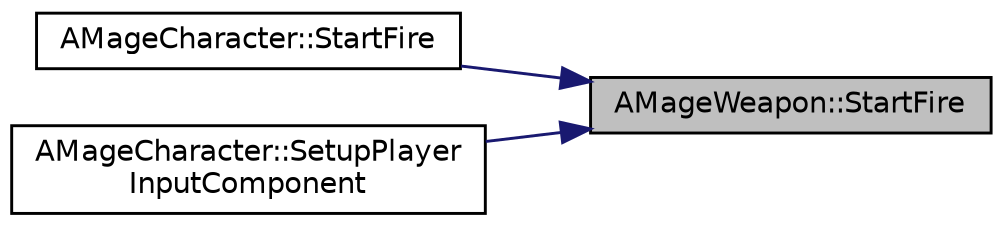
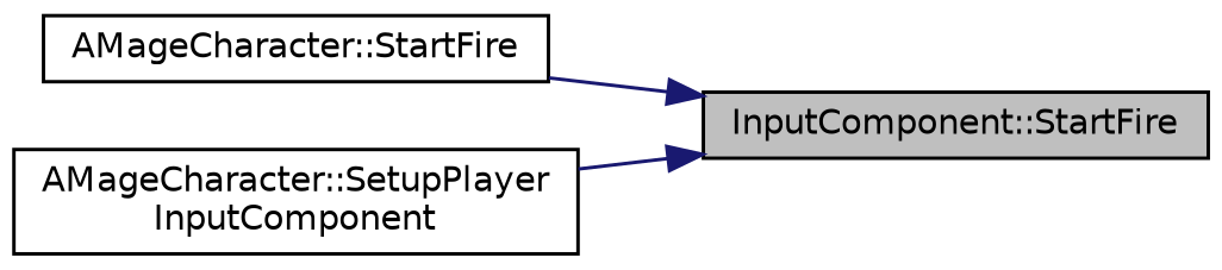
  digraph {
    rankdir=RL
    node [color=black fillcolor=white fontname=Helvetica fontsize=10 shape=record style=filled]
    edge [color=midnightblue dir=back fontname=Helvetica fontsize=10 labelfontname=Helvetica labelfontsize=10 style=solid]
-   n1 [fillcolor=grey75 fontcolor=black height=0.2 label="AMageWeapon::StartFire" width=0.4]
+   n1 [fillcolor=grey75 fontcolor=black height=0.2 label="InputComponent::StartFire" width=0.4]
    n2 [height=0.2 label="AMageCharacter::StartFire" width=0.4]
    n3 [height=0.2 label="AMageCharacter::SetupPlayer\lInputComponent" width=0.4]
    n1 -> n2
    n1 -> n3
  }
